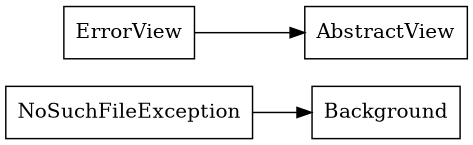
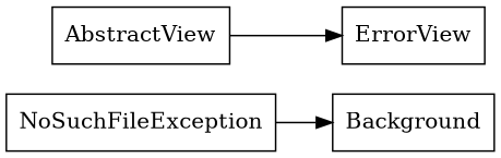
  strict digraph {
    rankdir=LR
    node [shape=record]
    n1 [label=NoSuchFileException]
    n2 [label=Background]
    n3 [label=ErrorView]
    n4 [label=AbstractView]
    n1 -> n2
-   n3 -> n4
+   n4 -> n3
  }
